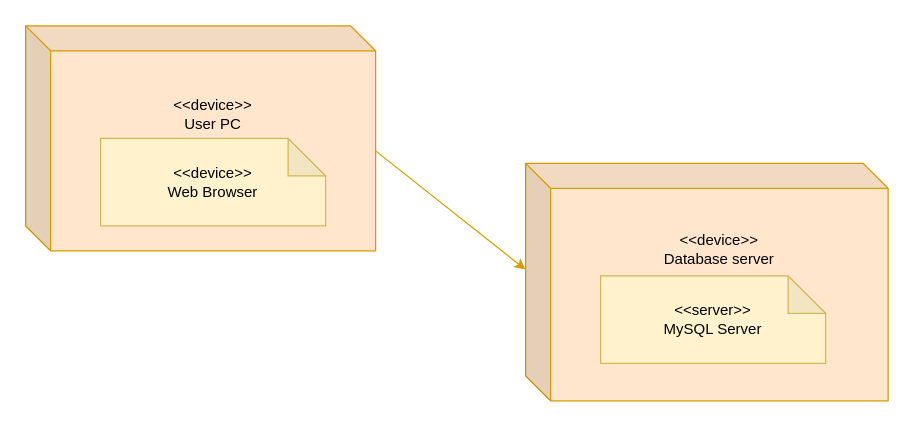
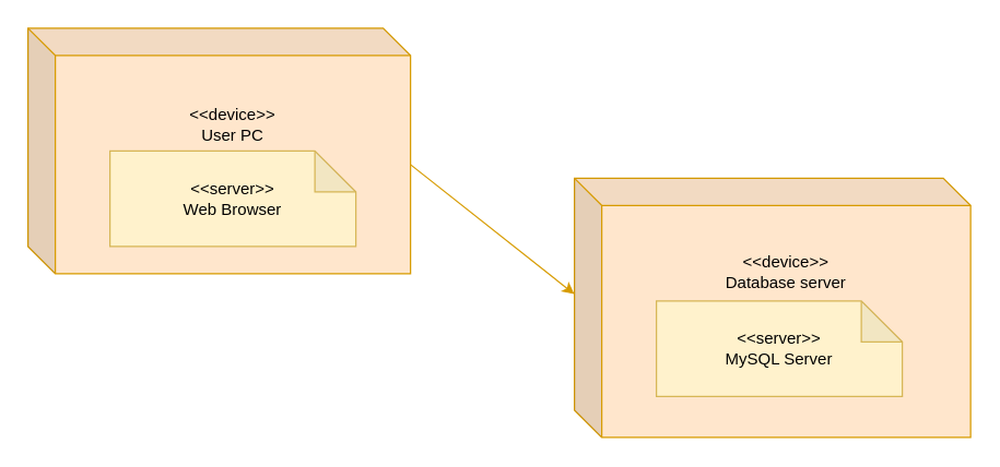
  <mxCell id="0" />
  <mxCell id="1" parent="0" />
  <mxCell id="2" value="&amp;lt;&amp;lt;device&amp;gt;&amp;gt;&lt;br&gt;User PC&lt;br&gt;&lt;br&gt;&lt;br&gt;&lt;br&gt;&lt;br&gt;" style="shape=cube;whiteSpace=wrap;html=1;boundedLbl=1;backgroundOutline=1;darkOpacity=0.05;darkOpacity2=0.1;fillColor=#ffe6cc;strokeColor=#d79b00;" vertex="1" parent="1"><mxGeometry x="20" y="20" width="280" height="180" as="geometry" /></mxCell>
  <mxCell id="3" value="&amp;lt;&amp;lt;device&amp;gt;&amp;gt;&lt;br&gt;Database server&lt;br&gt;&lt;br&gt;&lt;br&gt;&lt;br&gt;&lt;br&gt;&lt;br&gt;" style="shape=cube;whiteSpace=wrap;html=1;boundedLbl=1;backgroundOutline=1;darkOpacity=0.05;darkOpacity2=0.1;fillColor=#ffe6cc;strokeColor=#d79b00;labelPosition=center;verticalLabelPosition=middle;align=center;verticalAlign=middle;" vertex="1" parent="1"><mxGeometry x="420" y="130" width="290" height="190" as="geometry" /></mxCell>
  <mxCell id="4" value="&amp;lt;&amp;lt;server&amp;gt;&amp;gt;&lt;br&gt;MySQL Server" style="shape=note;whiteSpace=wrap;html=1;backgroundOutline=1;darkOpacity=0.05;fillColor=#fff2cc;strokeColor=#d6b656;" vertex="1" parent="1"><mxGeometry x="480" y="220" width="180" height="70" as="geometry" /></mxCell>
- <mxCell id="5" value="&amp;lt;&amp;lt;device&amp;gt;&amp;gt;&lt;br&gt;Web Browser" style="shape=note;whiteSpace=wrap;html=1;backgroundOutline=1;darkOpacity=0.05;fillColor=#fff2cc;strokeColor=#d6b656;" vertex="1" parent="1"><mxGeometry x="80" y="110" width="180" height="70" as="geometry" /></mxCell>
+ <mxCell id="5" value="&amp;lt;&amp;lt;server&amp;gt;&amp;gt;&lt;br&gt;Web Browser" style="shape=note;whiteSpace=wrap;html=1;backgroundOutline=1;darkOpacity=0.05;fillColor=#fff2cc;strokeColor=#d6b656;" vertex="1" parent="1"><mxGeometry x="80" y="110" width="180" height="70" as="geometry" /></mxCell>
  <mxCell id="6" value="" style="endArrow=classic;html=1;rounded=0;exitX=0;exitY=0;exitDx=280;exitDy=100;exitPerimeter=0;entryX=0;entryY=0;entryDx=0;entryDy=85;entryPerimeter=0;fillColor=#ffe6cc;strokeColor=#d79b00;" edge="1" parent="1" source="2" target="3"><mxGeometry width="50" height="50" relative="1" as="geometry"><mxPoint x="440" y="90" as="sourcePoint" /><mxPoint x="490" y="40" as="targetPoint" /></mxGeometry></mxCell>
